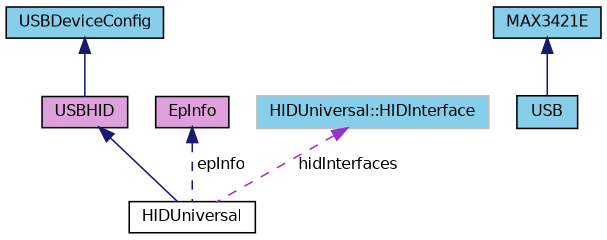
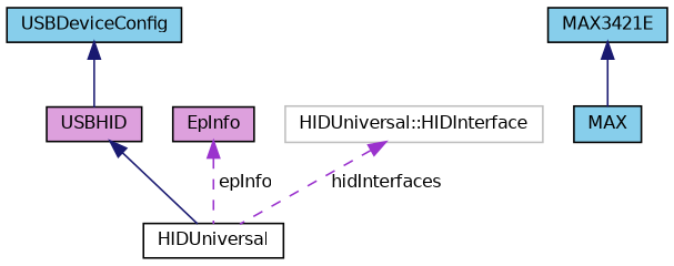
  digraph {
    node [color=black fillcolor=skyblue fontname=Helvetica fontsize=10 shape=record style=filled]
    edge [color=midnightblue dir=back fontname=Helvetica fontsize=10 labelfontname=Helvetica labelfontsize=10 style=solid]
    n1 [fillcolor=white fontcolor=black height=0.2 label=HIDUniversal width=0.4]
    n2 [fillcolor=plum height=0.2 label=USBHID width=0.4]
    n3 [height=0.2 label=USBDeviceConfig width=0.4]
-   n4 [height=0.2 label=USB width=0.4]
+   n4 [height=0.2 label=MAX width=0.4]
    n5 [height=0.2 label=MAX3421E width=0.4]
    n6 [fillcolor=plum height=0.2 label=EpInfo width=0.4]
-   n7 [color=grey75 height=0.2 label="HIDUniversal::HIDInterface" width=0.4]
+   n7 [color=grey75 fillcolor=white height=0.2 label="HIDUniversal::HIDInterface" width=0.4]
    n2 -> n1
    n3 -> n2
    n5 -> n4
-   n6 -> n1 [label=" epInfo" style=dashed]
+   n6 -> n1 [color=darkorchid3 label=" epInfo" style=dashed]
    n7 -> n1 [color=darkorchid3 label=" hidInterfaces" style=dashed]
  }
